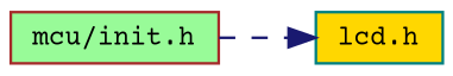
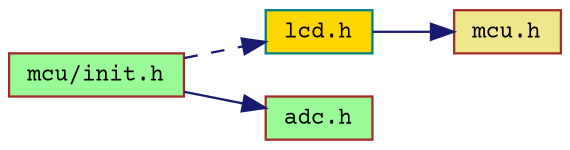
  digraph {
    fontname="Courier Prime"
    rankdir=LR
    node [color=brown fillcolor=palegreen fontname="Courier Prime" fontsize=10 shape=record style=filled]
    edge [color=midnightblue fontname="Courier Prime" fontsize=10 labelfontname=Helvetica labelfontsize=10 style=solid]
    n1 [fontcolor=black height=0.2 label="mcu/init.h" width=0.4]
    n2 [color=teal fillcolor=gold height=0.2 label="lcd.h" width=0.4]
+   n3 [height=0.2 label="adc.h" width=0.4]
+   n4 [fillcolor=khaki height=0.2 label="mcu.h" width=0.4]
    n1 -> n2 [style=dashed]
+   n1 -> n3
+   n2 -> n4
  }
